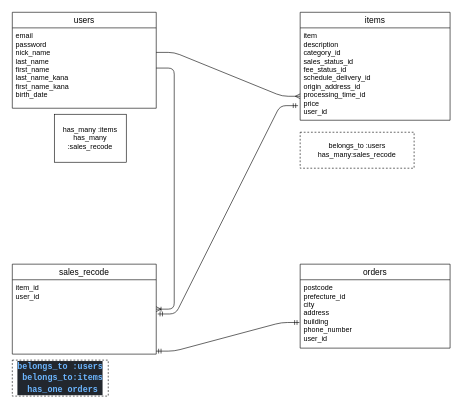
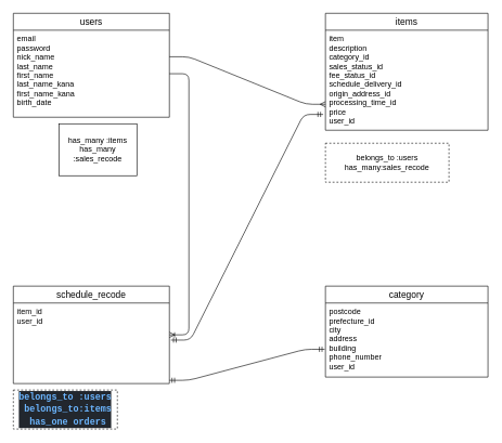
  <mxCell id="0" />
  <mxCell id="1" parent="0" />
  <mxCell id="2" value="users" style="swimlane;fontStyle=0;childLayout=stackLayout;horizontal=1;startSize=26;horizontalStack=0;resizeParent=1;resizeParentMax=0;resizeLast=0;collapsible=1;marginBottom=0;align=center;fontSize=14;" parent="1" vertex="1"><mxGeometry x="20" y="20" width="240" height="160" as="geometry" /></mxCell>
  <mxCell id="3" value="email&#10;password&#10;nick_name&#10;last_name&#10;first_name&#10;last_name_kana&#10;first_name_kana&#10;birth_date" style="text;strokeColor=none;fillColor=none;spacingLeft=4;spacingRight=4;overflow=hidden;rotatable=0;points=[[0,0.5],[1,0.5]];portConstraint=eastwest;fontSize=12;" parent="2" vertex="1"><mxGeometry y="26" width="240" height="134" as="geometry" /></mxCell>
  <mxCell id="4" value="items" style="swimlane;fontStyle=0;childLayout=stackLayout;horizontal=1;startSize=26;horizontalStack=0;resizeParent=1;resizeParentMax=0;resizeLast=0;collapsible=1;marginBottom=0;align=center;fontSize=14;" parent="1" vertex="1"><mxGeometry x="500" y="20" width="250" height="180" as="geometry" /></mxCell>
  <mxCell id="5" value="item                 &#10;description          &#10;category_id          &#10;sales_status_id      &#10;fee_status_id        &#10;schedule_delivery_id &#10;origin_address_id    &#10;processing_time_id   &#10;price                &#10;user_id              " style="text;strokeColor=none;fillColor=none;spacingLeft=4;spacingRight=4;overflow=hidden;rotatable=0;points=[[0,0.5],[1,0.5]];portConstraint=eastwest;fontSize=12;" parent="4" vertex="1"><mxGeometry y="26" width="250" height="154" as="geometry" /></mxCell>
- <mxCell id="6" value="orders" style="swimlane;fontStyle=0;childLayout=stackLayout;horizontal=1;startSize=26;horizontalStack=0;resizeParent=1;resizeParentMax=0;resizeLast=0;collapsible=1;marginBottom=0;align=center;fontSize=14;" parent="1" vertex="1"><mxGeometry x="500" y="440" width="250" height="140" as="geometry" /></mxCell>
+ <mxCell id="6" value="category" style="swimlane;fontStyle=0;childLayout=stackLayout;horizontal=1;startSize=26;horizontalStack=0;resizeParent=1;resizeParentMax=0;resizeLast=0;collapsible=1;marginBottom=0;align=center;fontSize=14;" parent="1" vertex="1"><mxGeometry x="500" y="440" width="250" height="140" as="geometry" /></mxCell>
  <mxCell id="7" value="postcode     &#10;prefecture_id&#10;city         &#10;address      &#10;building     &#10;phone_number &#10;user_id      " style="text;strokeColor=none;fillColor=none;spacingLeft=4;spacingRight=4;overflow=hidden;rotatable=0;points=[[0,0.5],[1,0.5]];portConstraint=eastwest;fontSize=12;" parent="6" vertex="1"><mxGeometry y="26" width="250" height="114" as="geometry" /></mxCell>
  <mxCell id="8" value="" style="edgeStyle=entityRelationEdgeStyle;fontSize=12;html=1;endArrow=ERmany;entryX=0;entryY=0.043;entryDx=0;entryDy=0;entryPerimeter=0;exitX=1;exitY=0.305;exitDx=0;exitDy=0;exitPerimeter=0;" parent="1" source="3" edge="1"><mxGeometry width="100" height="100" relative="1" as="geometry"><mxPoint x="260" y="250" as="sourcePoint" /><mxPoint x="500" y="160.042" as="targetPoint" /></mxGeometry></mxCell>
  <mxCell id="9" value="" style="edgeStyle=entityRelationEdgeStyle;fontSize=12;html=1;endArrow=ERmandOne;startArrow=ERmandOne;entryX=-0.014;entryY=0.842;entryDx=0;entryDy=0;entryPerimeter=0;exitX=1.01;exitY=0.46;exitDx=0;exitDy=0;exitPerimeter=0;" parent="1" target="5" edge="1" source="14"><mxGeometry width="100" height="100" relative="1" as="geometry"><mxPoint x="380" y="550" as="sourcePoint" /><mxPoint x="480" y="450" as="targetPoint" /></mxGeometry></mxCell>
  <mxCell id="10" value="has_many&amp;nbsp;:items&lt;br&gt;has_many :sales_recode" style="rounded=0;whiteSpace=wrap;html=1;" vertex="1" parent="1"><mxGeometry x="90" y="190" width="120" height="80" as="geometry" /></mxCell>
  <mxCell id="11" value="&lt;div&gt;belongs_to :users&lt;/div&gt;&lt;div&gt;has_many:sales_recode&lt;/div&gt;" style="rounded=0;whiteSpace=wrap;html=1;dashed=1;" vertex="1" parent="1"><mxGeometry x="500" y="220" width="190" height="60" as="geometry" /></mxCell>
  <mxCell id="12" value="&lt;div style=&quot;color: rgb(173, 186, 199); background-color: rgb(34, 39, 46); font-family: Consolas, &amp;quot;Courier New&amp;quot;, monospace; font-size: 14px; line-height: 19px;&quot;&gt;&lt;div&gt;&lt;span style=&quot;color: rgb(108, 182, 255); font-weight: bold;&quot;&gt;belongs_to&lt;/span&gt;&lt;span style=&quot;color: #6cb6ff;font-weight: bold;&quot;&gt;&amp;nbsp;:users&lt;/span&gt;&lt;/div&gt;&lt;div&gt;&lt;span style=&quot;color: rgb(108, 182, 255); font-weight: bold;&quot;&gt;&amp;nbsp;&lt;/span&gt;&lt;span style=&quot;color: rgb(108, 182, 255); font-weight: bold;&quot;&gt;belongs_to&lt;/span&gt;&lt;span style=&quot;color: rgb(108, 182, 255); font-weight: bold;&quot;&gt;:items&lt;/span&gt;&lt;br&gt;&lt;/div&gt;&lt;div&gt;&lt;span style=&quot;color: #6cb6ff;font-weight: bold;&quot;&gt;&amp;nbsp;has_one orders&lt;/span&gt;&lt;/div&gt;&lt;/div&gt;" style="rounded=0;whiteSpace=wrap;html=1;dashed=1;" vertex="1" parent="1"><mxGeometry x="20" y="600" width="160" height="60" as="geometry" /></mxCell>
- <mxCell id="13" value="sales_recode" style="swimlane;fontStyle=0;childLayout=stackLayout;horizontal=1;startSize=26;horizontalStack=0;resizeParent=1;resizeParentMax=0;resizeLast=0;collapsible=1;marginBottom=0;align=center;fontSize=14;" vertex="1" parent="1"><mxGeometry x="20" y="440" width="240" height="150" as="geometry" /></mxCell>
+ <mxCell id="13" value="schedule_recode" style="swimlane;fontStyle=0;childLayout=stackLayout;horizontal=1;startSize=26;horizontalStack=0;resizeParent=1;resizeParentMax=0;resizeLast=0;collapsible=1;marginBottom=0;align=center;fontSize=14;" vertex="1" parent="1"><mxGeometry x="20" y="440" width="240" height="150" as="geometry" /></mxCell>
  <mxCell id="14" value="item_id&#10;user_id" style="text;strokeColor=none;fillColor=none;spacingLeft=4;spacingRight=4;overflow=hidden;rotatable=0;points=[[0,0.5],[1,0.5]];portConstraint=eastwest;fontSize=12;" vertex="1" parent="13"><mxGeometry y="26" width="240" height="124" as="geometry" /></mxCell>
  <mxCell id="15" value="" style="edgeStyle=entityRelationEdgeStyle;fontSize=12;html=1;endArrow=ERmandOne;startArrow=ERmandOne;entryX=-0.005;entryY=0.625;entryDx=0;entryDy=0;entryPerimeter=0;" edge="1" parent="1" target="7"><mxGeometry width="100" height="100" relative="1" as="geometry"><mxPoint x="260" y="585" as="sourcePoint" /><mxPoint x="360" y="485" as="targetPoint" /></mxGeometry></mxCell>
  <mxCell id="16" value="" style="edgeStyle=entityRelationEdgeStyle;fontSize=12;html=1;endArrow=ERoneToMany;" edge="1" parent="1" source="3" target="13"><mxGeometry width="100" height="100" relative="1" as="geometry"><mxPoint x="30" y="390" as="sourcePoint" /><mxPoint x="270" y="490" as="targetPoint" /></mxGeometry></mxCell>
